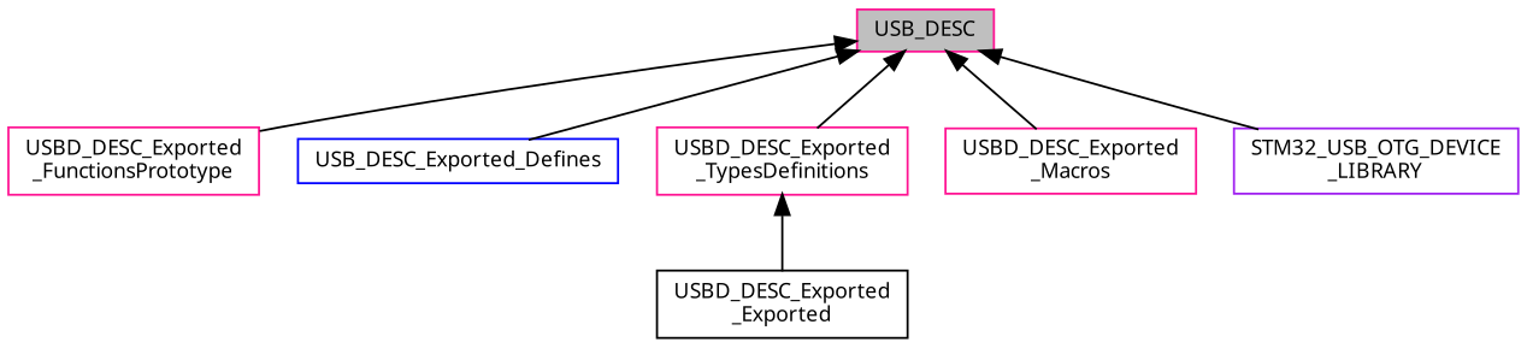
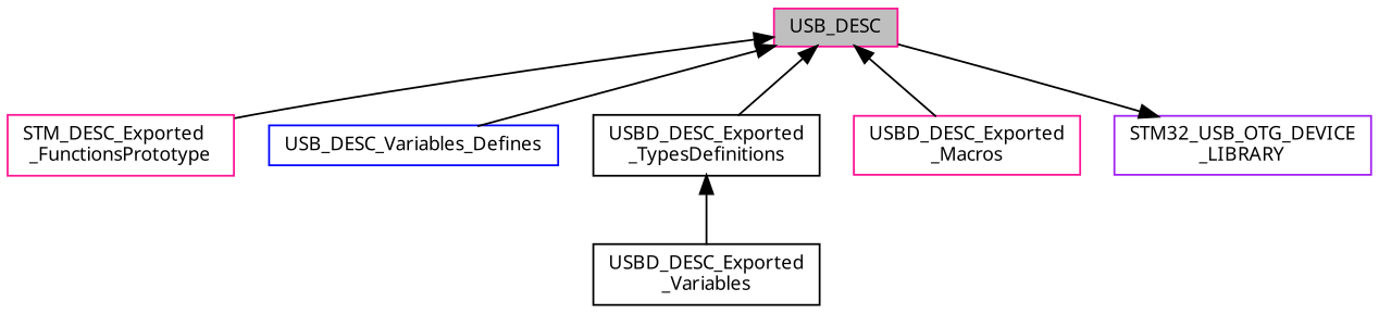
  digraph {
    fontname="Noto Sans"
    rankdir=TB
    node [color=deeppink fillcolor=white fontname="Noto Sans" fontsize=10 shape=record style=filled]
    edge [dir=back fontname="Noto Sans" fontsize=10 labelfontname=Helvetica labelfontsize=10 shape=plaintext style=solid]
    n1 [fillcolor=grey75 fontcolor=black height=0.2 label=USB_DESC width=0.4]
-   n2 [height=0.2 label="USBD_DESC_Exported\l_FunctionsPrototype" width=0.4]
-   n3 [color=blue height=0.2 label=USB_DESC_Exported_Defines width=0.4]
-   n4 [height=0.2 label="USBD_DESC_Exported\l_TypesDefinitions" width=0.4]
+   n2 [height=0.2 label="STM_DESC_Exported\l_FunctionsPrototype" width=0.4]
+   n3 [color=blue height=0.2 label=USB_DESC_Variables_Defines width=0.4]
+   n4 [color=black height=0.2 label="USBD_DESC_Exported\l_TypesDefinitions" width=0.4]
    n5 [height=0.2 label="USBD_DESC_Exported\l_Macros" width=0.4]
-   n6 [color=black height=0.2 label="USBD_DESC_Exported\l_Exported" width=0.4]
+   n6 [color=black height=0.2 label="USBD_DESC_Exported\l_Variables" width=0.4]
    n7 [color=purple height=0.2 label="STM32_USB_OTG_DEVICE\l_LIBRARY" width=0.4]
    n1 -> n2
    n1 -> n3
    n1 -> n4
    n1 -> n5
    n4 -> n6
-   n1 -> n7
+   n7 -> n1
  }
